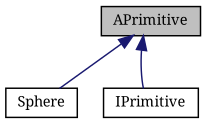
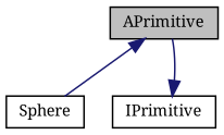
  digraph {
    fontname="Noto Serif"
    node [color=black fillcolor=white fontname="Noto Serif" fontsize=10 shape=record style=filled]
    edge [color=midnightblue dir=back fontname="Noto Serif" fontsize=10 labelfontname=Helvetica labelfontsize=10 style=solid]
    n1 [fillcolor=grey75 fontcolor=black height=0.2 label=APrimitive width=0.4]
    n2 [height=0.2 label=Sphere width=0.4]
    n3 [height=0.2 label=IPrimitive width=0.4]
    n1 -> n2
-   n1 -> n3
+   n3 -> n1
  }
